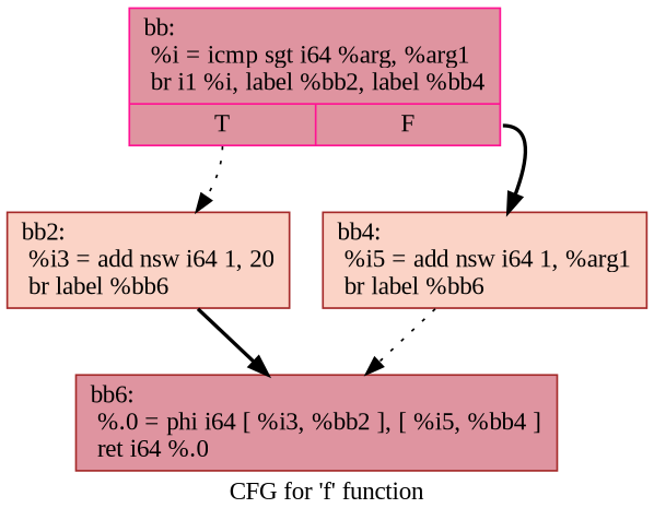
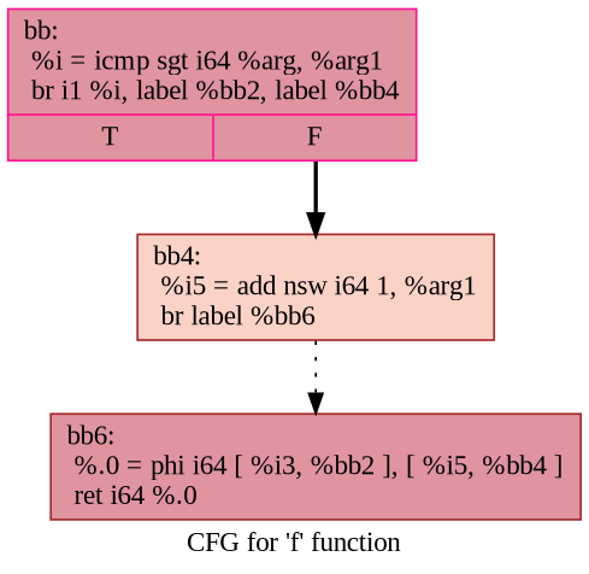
  digraph {
    label="CFG for 'f' function"
    fontname="Liberation Serif"
    node [color=brown fillcolor="#b70d2870" shape=record style=filled fontname="Liberation Serif"]
    edge [style=dotted fontname="Liberation Serif"]
    n1 [color=deeppink label="{bb:\l  %i = icmp sgt i64 %arg, %arg1\l  br i1 %i, label %bb2, label %bb4\l|{<s0>T|<s1>F}}"]
-   n2 [fillcolor="#f59c7d70" label="{bb2:                                              \l  %i3 = add nsw i64 1, 20\l  br label %bb6\l}"]
    n3 [fillcolor="#f59c7d70" label="{bb4:                                              \l  %i5 = add nsw i64 1, %arg1\l  br label %bb6\l}"]
    n4 [label="{bb6:                                              \l  %.0 = phi i64 [ %i3, %bb2 ], [ %i5, %bb4 ]\l  ret i64 %.0\l}"]
-   n1 -> n2 [tailport=s0]
    n1 -> n3 [tailport=s1 style=bold]
-   n2 -> n4 [style=bold]
    n3 -> n4
  }
